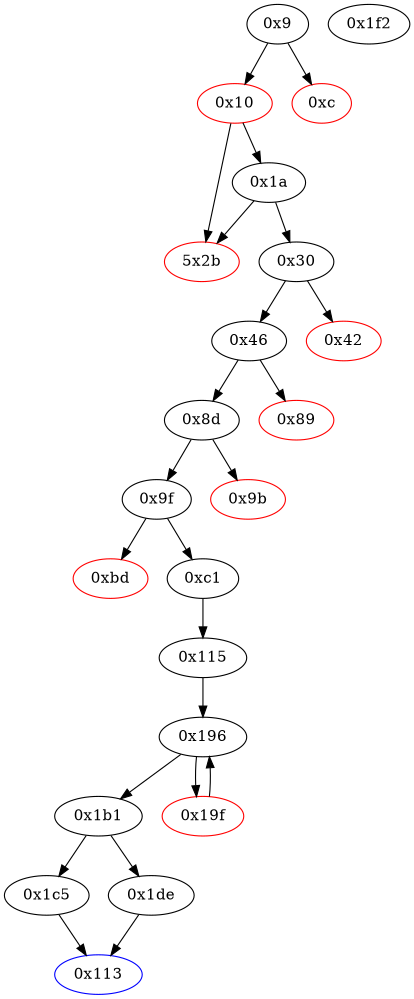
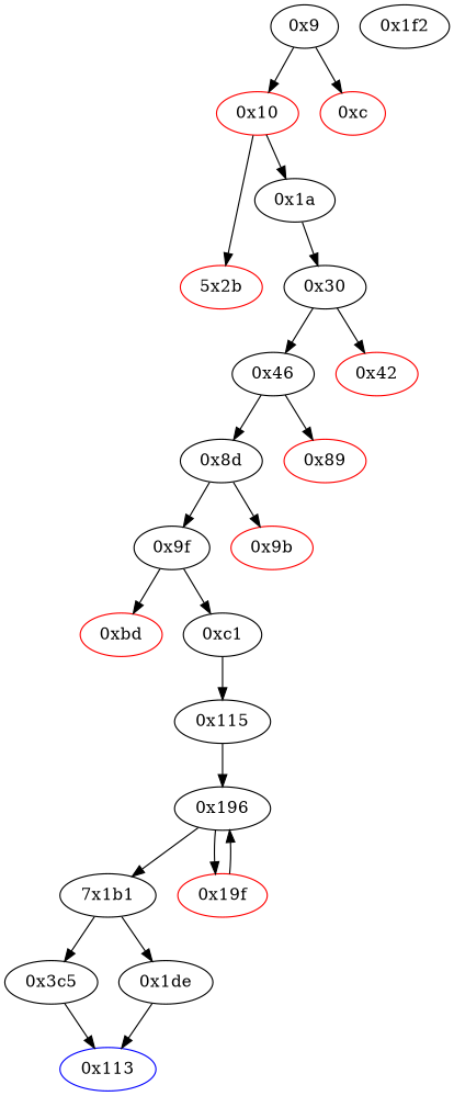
  strict digraph {
    node [fillcolor=white style=filled]
    "0xbd" [color=red]
    "0x9f"
    "0xc1"
    "0x115"
    "0x113" [color=blue]
-   "0x1b1"
-   "0x1c5"
+   "0x1b1" [label="7x1b1"]
+   "0x1c5" [label="0x3c5"]
    "0x1de"
    "0x8d"
    "0x9b" [color=red]
    "0x196"
    "0x19f" [color=red]
    "0x46"
    "0x89" [color=red]
    "0x10" [color=red]
    "0x1a"
    n17 [color=red label="5x2b"]
    "0x30"
    "0x42" [color=red]
    "0xc" [color=red]
    n21 [label="0x9"]
    "0x1f2"
    "0x9f" -> "0xbd"
    "0x9f" -> "0xc1"
    "0xc1" -> "0x115"
    "0x115" -> "0x196"
    "0x1b1" -> "0x1c5"
    "0x1b1" -> "0x1de"
    "0x1c5" -> "0x113"
    "0x1de" -> "0x113"
    "0x8d" -> "0x9f"
    "0x8d" -> "0x9b"
    "0x196" -> "0x1b1"
    "0x196" -> "0x19f"
    "0x19f" -> "0x196"
    "0x46" -> "0x8d"
    "0x46" -> "0x89"
    "0x10" -> "0x1a"
    "0x10" -> n17
-   "0x1a" -> n17
    "0x1a" -> "0x30"
    "0x30" -> "0x46"
    "0x30" -> "0x42"
    n21 -> "0x10"
    n21 -> "0xc"
  }
